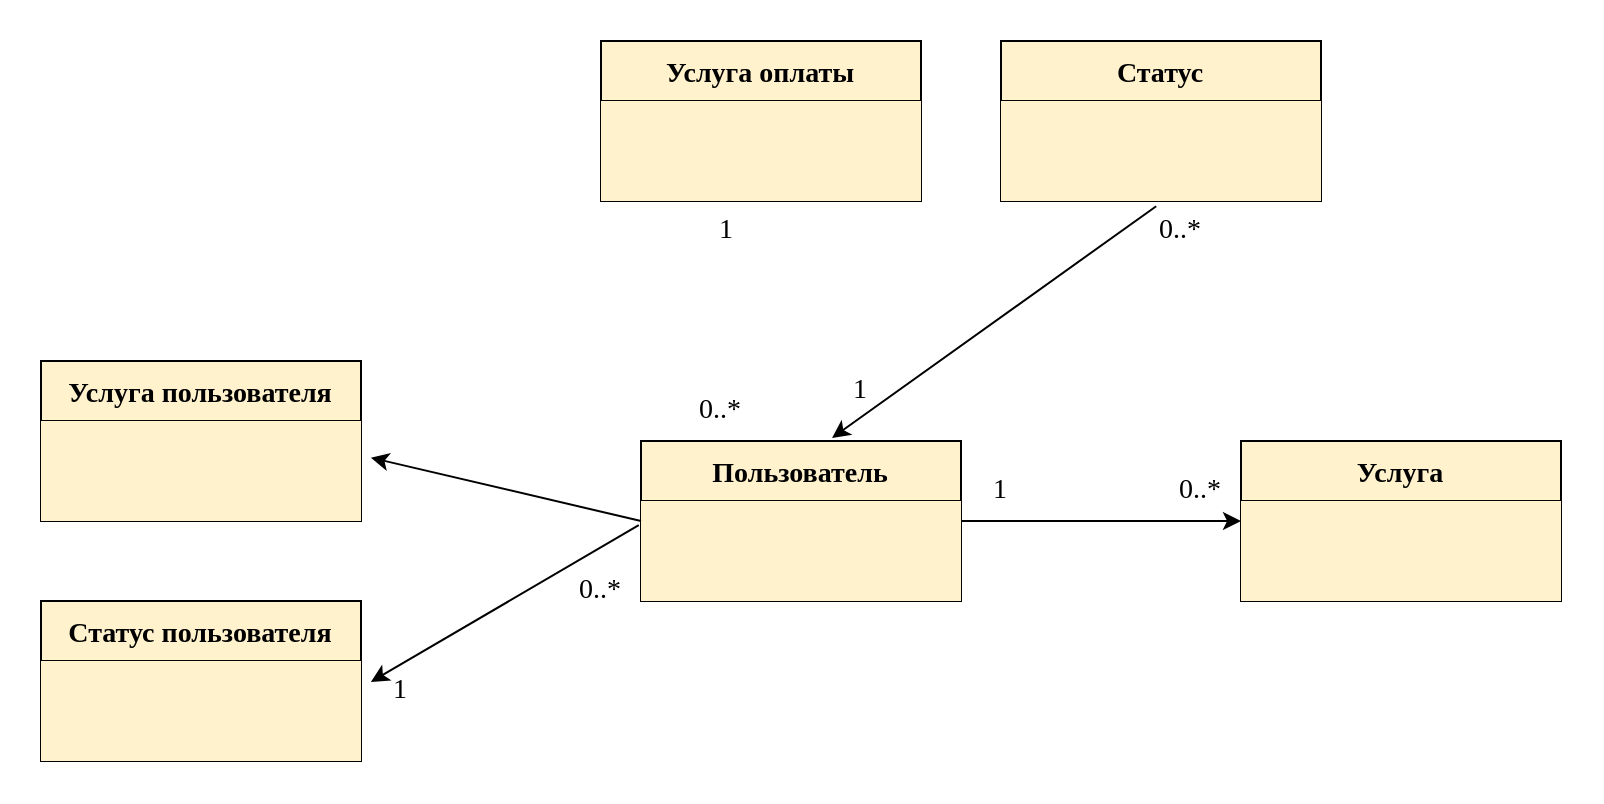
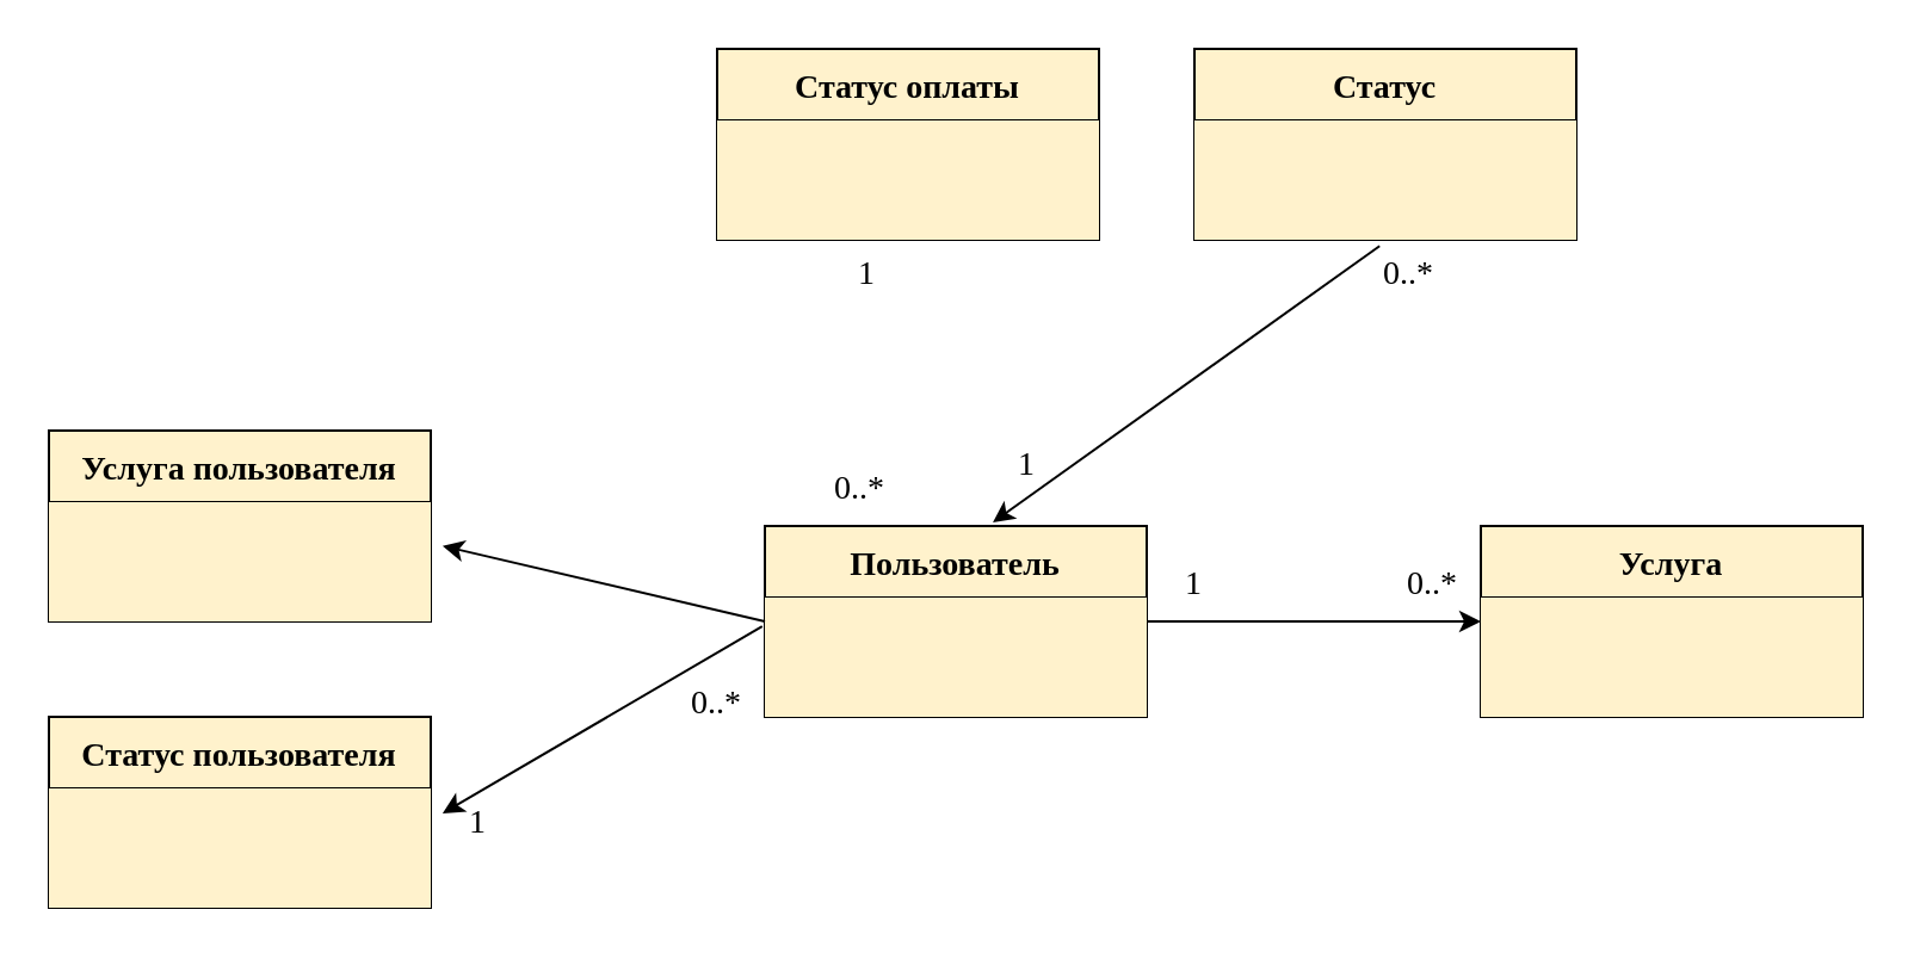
  <mxCell id="0" />
  <mxCell id="1" parent="0" />
  <mxCell id="2" value="Статус пользователя" style="swimlane;fontStyle=1;childLayout=stackLayout;horizontal=1;startSize=30;horizontalStack=0;resizeParent=1;resizeParentMax=0;resizeLast=0;collapsible=1;marginBottom=0;strokeColor=#000000;fontSize=14;fillColor=#FFF2CC;fontFamily=Times New Roman;" vertex="1" parent="1"><mxGeometry x="20" y="300" width="160" height="80" as="geometry" /></mxCell>
  <mxCell id="3" value="" style="text;strokeColor=none;fillColor=#FFF2CC;align=left;verticalAlign=middle;spacingLeft=4;spacingRight=4;overflow=hidden;points=[[0,0.5],[1,0.5]];portConstraint=eastwest;rotatable=0;fontSize=14;" vertex="1" parent="2"><mxGeometry y="30" width="160" height="50" as="geometry" /></mxCell>
  <mxCell id="4" value="Услуга пользователя" style="swimlane;fontStyle=1;childLayout=stackLayout;horizontal=1;startSize=30;horizontalStack=0;resizeParent=1;resizeParentMax=0;resizeLast=0;collapsible=1;marginBottom=0;strokeColor=#000000;fontSize=14;fillColor=#FFF2CC;fontFamily=Times New Roman;" vertex="1" parent="1"><mxGeometry x="20" y="180" width="160" height="80" as="geometry" /></mxCell>
  <mxCell id="5" value="" style="text;strokeColor=none;fillColor=#FFF2CC;align=left;verticalAlign=middle;spacingLeft=4;spacingRight=4;overflow=hidden;points=[[0,0.5],[1,0.5]];portConstraint=eastwest;rotatable=0;fontSize=14;" vertex="1" parent="4"><mxGeometry y="30" width="160" height="50" as="geometry" /></mxCell>
  <mxCell id="6" value="Услуга" style="swimlane;fontStyle=1;childLayout=stackLayout;horizontal=1;startSize=30;horizontalStack=0;resizeParent=1;resizeParentMax=0;resizeLast=0;collapsible=1;marginBottom=0;strokeColor=#000000;fontSize=14;fillColor=#FFF2CC;fontFamily=Times New Roman;" vertex="1" parent="1"><mxGeometry x="620" y="220" width="160" height="80" as="geometry" /></mxCell>
  <mxCell id="7" value="" style="text;strokeColor=none;fillColor=#FFF2CC;align=left;verticalAlign=middle;spacingLeft=4;spacingRight=4;overflow=hidden;points=[[0,0.5],[1,0.5]];portConstraint=eastwest;rotatable=0;fontSize=14;" vertex="1" parent="6"><mxGeometry y="30" width="160" height="50" as="geometry" /></mxCell>
  <mxCell id="8" value="Статус" style="swimlane;fontStyle=1;childLayout=stackLayout;horizontal=1;startSize=30;horizontalStack=0;resizeParent=1;resizeParentMax=0;resizeLast=0;collapsible=1;marginBottom=0;strokeColor=#000000;fontSize=14;fillColor=#FFF2CC;fontFamily=Times New Roman;" vertex="1" parent="1"><mxGeometry x="500" y="20" width="160" height="80" as="geometry" /></mxCell>
  <mxCell id="9" value="" style="text;strokeColor=none;fillColor=#FFF2CC;align=left;verticalAlign=middle;spacingLeft=4;spacingRight=4;overflow=hidden;points=[[0,0.5],[1,0.5]];portConstraint=eastwest;rotatable=0;fontSize=14;" vertex="1" parent="8"><mxGeometry y="30" width="160" height="50" as="geometry" /></mxCell>
- <mxCell id="10" value="Услуга оплаты" style="swimlane;fontStyle=1;childLayout=stackLayout;horizontal=1;startSize=30;horizontalStack=0;resizeParent=1;resizeParentMax=0;resizeLast=0;collapsible=1;marginBottom=0;strokeColor=#000000;fontSize=14;fillColor=#FFF2CC;fontFamily=Times New Roman;" vertex="1" parent="1"><mxGeometry x="300" y="20" width="160" height="80" as="geometry" /></mxCell>
+ <mxCell id="10" value="Статус оплаты" style="swimlane;fontStyle=1;childLayout=stackLayout;horizontal=1;startSize=30;horizontalStack=0;resizeParent=1;resizeParentMax=0;resizeLast=0;collapsible=1;marginBottom=0;strokeColor=#000000;fontSize=14;fillColor=#FFF2CC;fontFamily=Times New Roman;" vertex="1" parent="1"><mxGeometry x="300" y="20" width="160" height="80" as="geometry" /></mxCell>
  <mxCell id="11" value="" style="text;strokeColor=none;fillColor=#FFF2CC;align=left;verticalAlign=middle;spacingLeft=4;spacingRight=4;overflow=hidden;points=[[0,0.5],[1,0.5]];portConstraint=eastwest;rotatable=0;fontSize=14;" vertex="1" parent="10"><mxGeometry y="30" width="160" height="50" as="geometry" /></mxCell>
  <mxCell id="12" value="Пользователь" style="swimlane;fontStyle=1;childLayout=stackLayout;horizontal=1;startSize=30;horizontalStack=0;resizeParent=1;resizeParentMax=0;resizeLast=0;collapsible=1;marginBottom=0;strokeColor=#000000;fontSize=14;fillColor=#FFF2CC;fontFamily=Times New Roman;" vertex="1" parent="1"><mxGeometry x="320" y="220" width="160" height="80" as="geometry" /></mxCell>
  <mxCell id="13" value="" style="text;strokeColor=none;fillColor=#FFF2CC;align=left;verticalAlign=middle;spacingLeft=4;spacingRight=4;overflow=hidden;points=[[0,0.5],[1,0.5]];portConstraint=eastwest;rotatable=0;fontSize=14;" vertex="1" parent="12"><mxGeometry y="30" width="160" height="50" as="geometry" /></mxCell>
  <mxCell id="14" value="" style="endArrow=classic;html=1;rounded=0;fontFamily=Times New Roman;fontSize=14;exitX=0.485;exitY=1.052;exitDx=0;exitDy=0;exitPerimeter=0;entryX=0.597;entryY=-0.019;entryDx=0;entryDy=0;entryPerimeter=0;" edge="1" parent="1" source="9" target="12"><mxGeometry width="50" height="50" relative="1" as="geometry"><mxPoint x="380" y="390" as="sourcePoint" /><mxPoint x="510" y="220" as="targetPoint" /></mxGeometry></mxCell>
  <mxCell id="15" value="" style="endArrow=classic;html=1;rounded=0;fontFamily=Times New Roman;fontSize=14;exitX=0;exitY=0.5;exitDx=0;exitDy=0;entryX=1.031;entryY=0.367;entryDx=0;entryDy=0;entryPerimeter=0;" edge="1" parent="1" source="12" target="5"><mxGeometry width="50" height="50" relative="1" as="geometry"><mxPoint x="380" y="390" as="sourcePoint" /><mxPoint x="430" y="340" as="targetPoint" /></mxGeometry></mxCell>
  <mxCell id="16" value="" style="endArrow=classic;html=1;rounded=0;fontFamily=Times New Roman;fontSize=14;exitX=-0.007;exitY=0.241;exitDx=0;exitDy=0;exitPerimeter=0;entryX=1.031;entryY=0.209;entryDx=0;entryDy=0;entryPerimeter=0;" edge="1" parent="1" source="13" target="3"><mxGeometry width="50" height="50" relative="1" as="geometry"><mxPoint x="380" y="390" as="sourcePoint" /><mxPoint x="430" y="340" as="targetPoint" /></mxGeometry></mxCell>
  <mxCell id="17" value="" style="endArrow=classic;html=1;rounded=0;fontFamily=Times New Roman;fontSize=14;entryX=0;entryY=0.5;entryDx=0;entryDy=0;" edge="1" parent="1" target="6"><mxGeometry width="50" height="50" relative="1" as="geometry"><mxPoint x="480" y="260" as="sourcePoint" /><mxPoint x="530" y="210" as="targetPoint" /></mxGeometry></mxCell>
  <mxCell id="18" value="0..*" style="text;html=1;strokeColor=none;fillColor=none;align=center;verticalAlign=middle;whiteSpace=wrap;rounded=0;fontFamily=Times New Roman;fontSize=14;" vertex="1" parent="1"><mxGeometry x="270" y="280" width="60" height="30" as="geometry" /></mxCell>
  <mxCell id="19" value="0..*" style="text;html=1;strokeColor=none;fillColor=none;align=center;verticalAlign=middle;whiteSpace=wrap;rounded=0;fontFamily=Times New Roman;fontSize=14;" vertex="1" parent="1"><mxGeometry x="330" y="190" width="60" height="30" as="geometry" /></mxCell>
  <mxCell id="20" value="0..*" style="text;html=1;strokeColor=none;fillColor=none;align=center;verticalAlign=middle;whiteSpace=wrap;rounded=0;fontFamily=Times New Roman;fontSize=14;" vertex="1" parent="1"><mxGeometry x="560" y="100" width="60" height="30" as="geometry" /></mxCell>
  <mxCell id="21" value="0..*" style="text;html=1;strokeColor=none;fillColor=none;align=center;verticalAlign=middle;whiteSpace=wrap;rounded=0;fontFamily=Times New Roman;fontSize=14;" vertex="1" parent="1"><mxGeometry x="570" y="230" width="60" height="30" as="geometry" /></mxCell>
  <mxCell id="22" value="1" style="text;html=1;strokeColor=none;fillColor=none;align=center;verticalAlign=middle;whiteSpace=wrap;rounded=0;fontFamily=Times New Roman;fontSize=14;" vertex="1" parent="1"><mxGeometry x="170" y="330" width="60" height="30" as="geometry" /></mxCell>
  <mxCell id="23" value="1" style="text;html=1;strokeColor=none;fillColor=none;align=center;verticalAlign=middle;whiteSpace=wrap;rounded=0;fontFamily=Times New Roman;fontSize=14;" vertex="1" parent="1"><mxGeometry x="333" y="100" width="60" height="30" as="geometry" /></mxCell>
  <mxCell id="24" value="1" style="text;html=1;strokeColor=none;fillColor=none;align=center;verticalAlign=middle;whiteSpace=wrap;rounded=0;fontFamily=Times New Roman;fontSize=14;" vertex="1" parent="1"><mxGeometry x="400" y="180" width="60" height="30" as="geometry" /></mxCell>
  <mxCell id="25" value="1" style="text;html=1;strokeColor=none;fillColor=none;align=center;verticalAlign=middle;whiteSpace=wrap;rounded=0;fontFamily=Times New Roman;fontSize=14;" vertex="1" parent="1"><mxGeometry x="470" y="230" width="60" height="30" as="geometry" /></mxCell>
